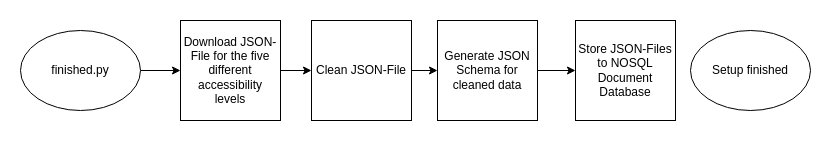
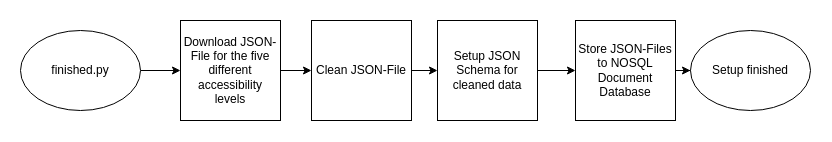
  <mxCell id="0" />
  <mxCell id="1" parent="0" />
  <mxCell id="2" value="" style="edgeStyle=orthogonalEdgeStyle;rounded=0;orthogonalLoop=1;jettySize=auto;html=1;" edge="1" parent="1" source="3" target="7"><mxGeometry relative="1" as="geometry" /></mxCell>
  <mxCell id="3" value="Download JSON-File for the five different accessibility levels" style="whiteSpace=wrap;html=1;aspect=fixed;" vertex="1" parent="1"><mxGeometry x="180" y="20" width="100" height="100" as="geometry" /></mxCell>
  <mxCell id="4" value="" style="edgeStyle=orthogonalEdgeStyle;rounded=0;orthogonalLoop=1;jettySize=auto;html=1;" edge="1" parent="1" source="5" target="3"><mxGeometry relative="1" as="geometry" /></mxCell>
  <mxCell id="5" value="finished.py" style="ellipse;whiteSpace=wrap;html=1;" vertex="1" parent="1"><mxGeometry x="20" y="30" width="120" height="80" as="geometry" /></mxCell>
  <mxCell id="6" value="" style="edgeStyle=orthogonalEdgeStyle;rounded=0;orthogonalLoop=1;jettySize=auto;html=1;" edge="1" parent="1" source="7" target="9"><mxGeometry relative="1" as="geometry" /></mxCell>
  <mxCell id="7" value="Clean JSON-File" style="whiteSpace=wrap;html=1;aspect=fixed;" vertex="1" parent="1"><mxGeometry x="311" y="20" width="100" height="100" as="geometry" /></mxCell>
  <mxCell id="8" value="" style="edgeStyle=orthogonalEdgeStyle;rounded=0;orthogonalLoop=1;jettySize=auto;html=1;" edge="1" parent="1" source="9" target="11"><mxGeometry relative="1" as="geometry" /></mxCell>
- <mxCell id="9" value="Generate JSON Schema for cleaned data" style="whiteSpace=wrap;html=1;aspect=fixed;" vertex="1" parent="1"><mxGeometry x="437" y="20" width="100" height="100" as="geometry" /></mxCell>
+ <mxCell id="9" value="Setup JSON Schema for cleaned data" style="whiteSpace=wrap;html=1;aspect=fixed;" vertex="1" parent="1"><mxGeometry x="437" y="20" width="100" height="100" as="geometry" /></mxCell>
+ <mxCell id="10" value="" style="edgeStyle=orthogonalEdgeStyle;rounded=0;orthogonalLoop=1;jettySize=auto;html=1;" edge="1" parent="1" source="11" target="12"><mxGeometry relative="1" as="geometry" /></mxCell>
  <mxCell id="11" value="Store JSON-Files to NOSQL Document Database" style="whiteSpace=wrap;html=1;aspect=fixed;" vertex="1" parent="1"><mxGeometry x="575" y="20" width="100" height="100" as="geometry" /></mxCell>
  <mxCell id="12" value="Setup finished" style="ellipse;whiteSpace=wrap;html=1;" vertex="1" parent="1"><mxGeometry x="690" y="30" width="120" height="80" as="geometry" /></mxCell>
